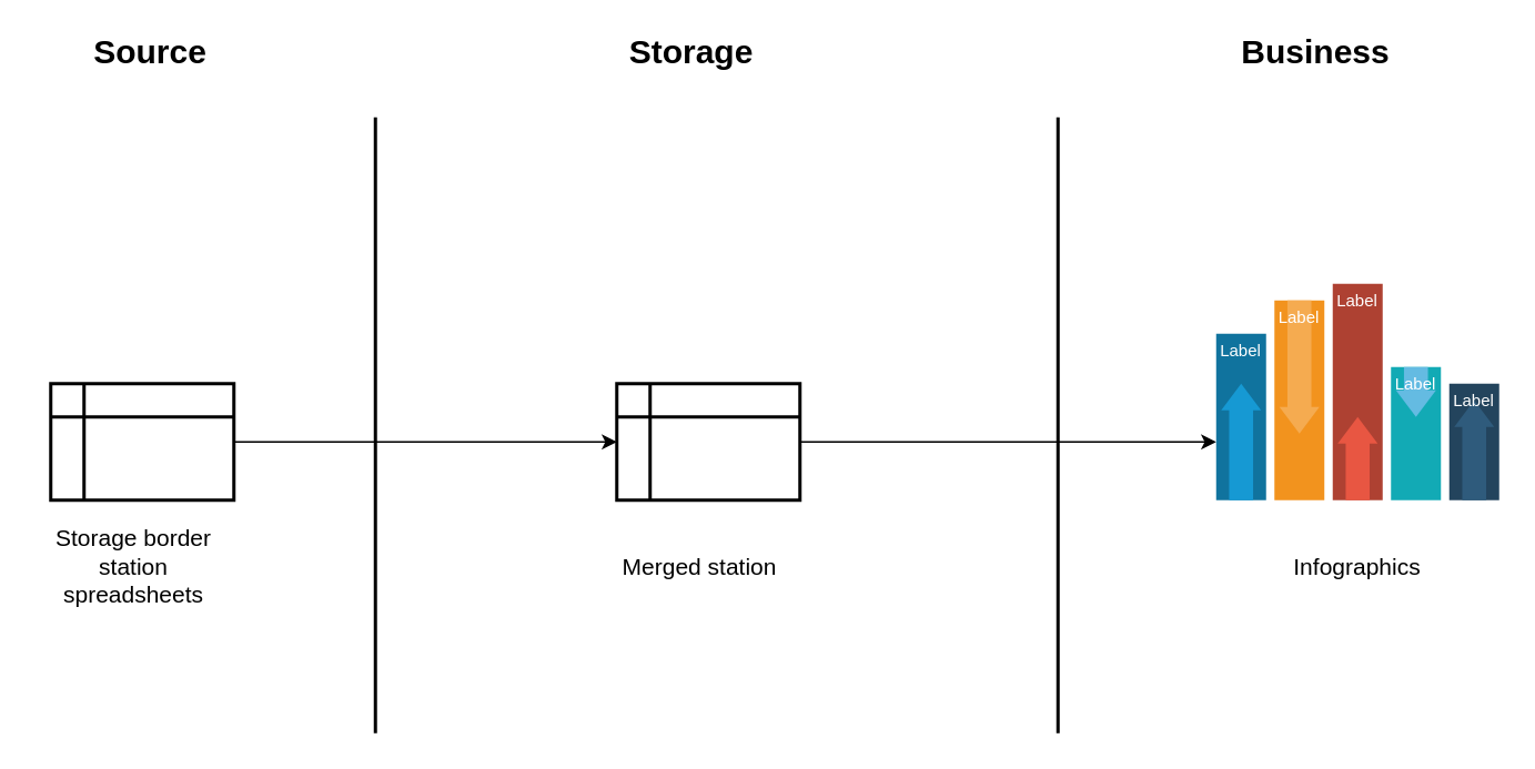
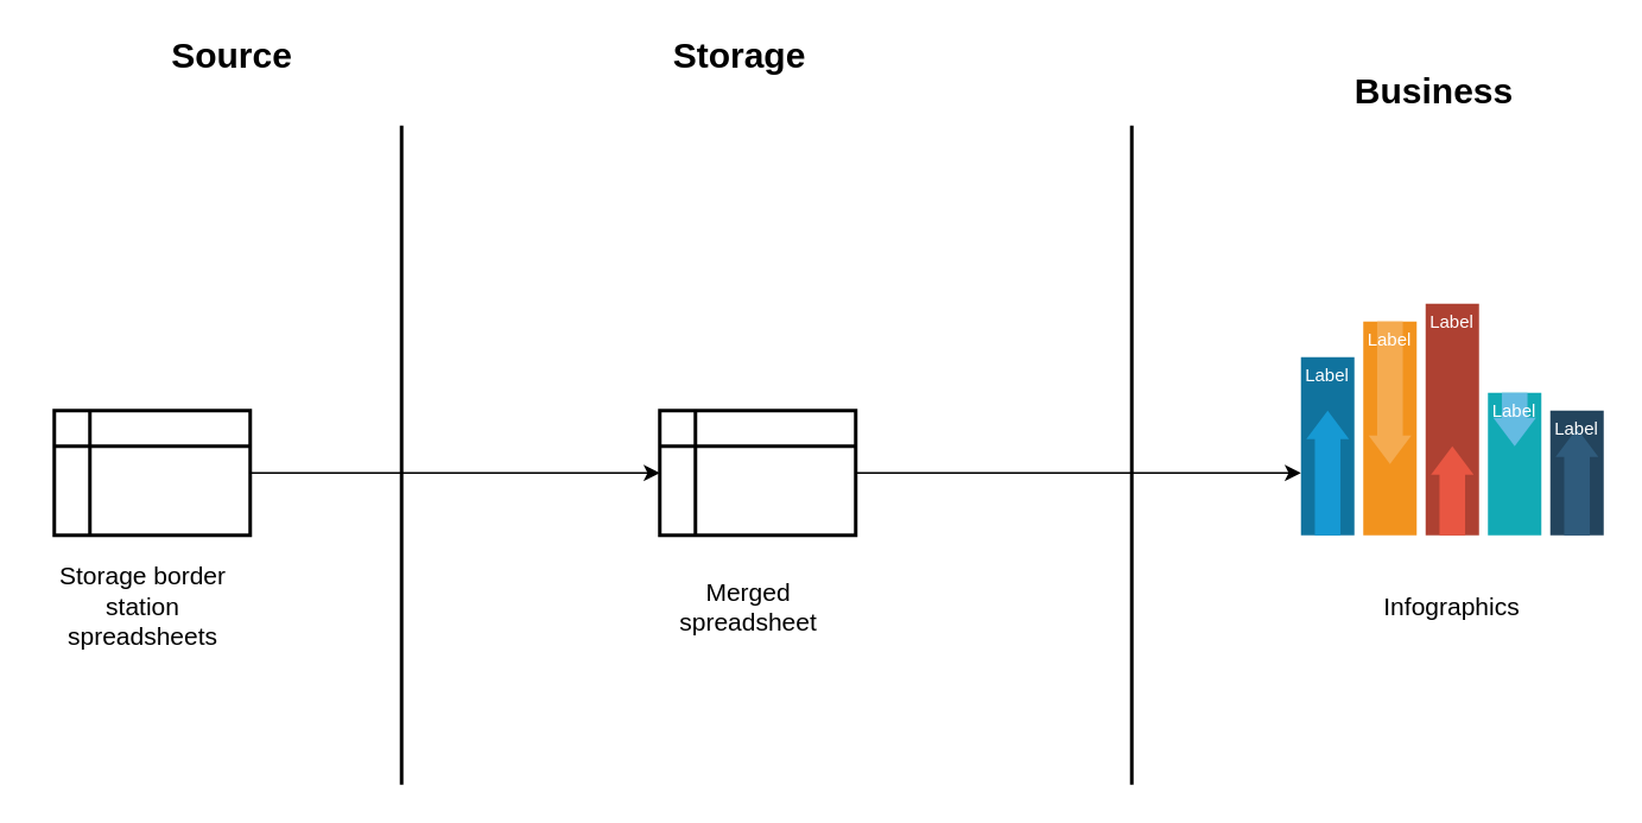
  <mxCell id="0" />
  <mxCell id="1" parent="0" />
  <mxCell id="2" value="" style="line;strokeWidth=2;direction=south;html=1;fontSize=12;" parent="1" vertex="1"><mxGeometry x="220" y="70" width="10" height="370" as="geometry" /></mxCell>
  <mxCell id="3" value="" style="line;strokeWidth=2;direction=south;html=1;fontSize=12;" vertex="1" parent="1"><mxGeometry x="630" y="70" width="10" height="370" as="geometry" /></mxCell>
  <mxCell id="4" style="edgeStyle=orthogonalEdgeStyle;rounded=0;orthogonalLoop=1;jettySize=auto;html=1;entryX=0;entryY=0.5;entryDx=0;entryDy=0;fontSize=14;" edge="1" parent="1" source="5" target="11"><mxGeometry relative="1" as="geometry" /></mxCell>
  <mxCell id="5" value="" style="shape=internalStorage;whiteSpace=wrap;html=1;backgroundOutline=1;strokeWidth=2;" vertex="1" parent="1"><mxGeometry x="30" y="230" width="110" height="70" as="geometry" /></mxCell>
  <mxCell id="6" value="Storage border station spreadsheets" style="text;html=1;strokeColor=none;fillColor=none;align=center;verticalAlign=middle;whiteSpace=wrap;rounded=0;strokeWidth=1;fontStyle=0;fontSize=14;" vertex="1" parent="1"><mxGeometry x="20" y="330" width="120" height="20" as="geometry" /></mxCell>
- <mxCell id="7" value="Source" style="text;html=1;strokeColor=none;fillColor=none;align=center;verticalAlign=middle;whiteSpace=wrap;rounded=0;strokeWidth=1;fontStyle=1;fontSize=20;" vertex="1" parent="1"><mxGeometry x="30" y="20" width="120" height="20" as="geometry" /></mxCell>
+ <mxCell id="7" value="Source" style="text;html=1;strokeColor=none;fillColor=none;align=center;verticalAlign=middle;whiteSpace=wrap;rounded=0;strokeWidth=1;fontStyle=1;fontSize=20;" vertex="1" parent="1"><mxGeometry x="70" y="20" width="120" height="20" as="geometry" /></mxCell>
  <mxCell id="8" value="Storage" style="text;html=1;strokeColor=none;fillColor=none;align=center;verticalAlign=middle;whiteSpace=wrap;rounded=0;strokeWidth=1;fontStyle=1;fontSize=20;" vertex="1" parent="1"><mxGeometry x="355" y="20" width="120" height="20" as="geometry" /></mxCell>
- <mxCell id="9" value="Business" style="text;html=1;strokeColor=none;fillColor=none;align=center;verticalAlign=middle;whiteSpace=wrap;rounded=0;strokeWidth=1;fontStyle=1;fontSize=20;" vertex="1" parent="1"><mxGeometry x="730" y="20" width="120" height="20" as="geometry" /></mxCell>
+ <mxCell id="9" value="Business" style="text;html=1;strokeColor=none;fillColor=none;align=center;verticalAlign=middle;whiteSpace=wrap;rounded=0;strokeWidth=1;fontStyle=1;fontSize=20;" vertex="1" parent="1"><mxGeometry x="745" y="40" width="120" height="20" as="geometry" /></mxCell>
  <mxCell id="10" style="edgeStyle=orthogonalEdgeStyle;rounded=0;orthogonalLoop=1;jettySize=auto;html=1;fontSize=14;" edge="1" parent="1" source="11"><mxGeometry relative="1" as="geometry"><mxPoint x="730" y="265" as="targetPoint" /></mxGeometry></mxCell>
  <mxCell id="11" value="" style="shape=internalStorage;whiteSpace=wrap;html=1;backgroundOutline=1;strokeWidth=2;" vertex="1" parent="1"><mxGeometry x="370" y="230" width="110" height="70" as="geometry" /></mxCell>
- <mxCell id="12" value="Merged station" style="text;html=1;strokeColor=none;fillColor=none;align=center;verticalAlign=middle;whiteSpace=wrap;rounded=0;strokeWidth=1;fontStyle=0;fontSize=14;" vertex="1" parent="1"><mxGeometry x="360" y="330" width="120" height="20" as="geometry" /></mxCell>
+ <mxCell id="12" value="Merged spreadsheet" style="text;html=1;strokeColor=none;fillColor=none;align=center;verticalAlign=middle;whiteSpace=wrap;rounded=0;strokeWidth=1;fontStyle=0;fontSize=14;" vertex="1" parent="1"><mxGeometry x="360" y="330" width="120" height="20" as="geometry" /></mxCell>
  <mxCell id="13" value="" style="fillColor=#10739E;strokeColor=none;fontSize=14;" vertex="1" parent="1"><mxGeometry x="730" y="200" width="30" height="100" as="geometry" /></mxCell>
  <mxCell id="14" value="" style="shape=mxgraph.arrows2.arrow;dy=0.4;dx=16;notch=0;direction=north;fillColor=#1699D3;strokeColor=none;" vertex="1" parent="13"><mxGeometry x="3" y="30" width="24" height="70" as="geometry" /></mxCell>
  <mxCell id="15" value="Label" style="text;html=1;align=center;verticalAlign=middle;whiteSpace=wrap;fontColor=#FFFFFF;fontSize=10;" vertex="1" parent="13"><mxGeometry width="30" height="20" as="geometry" /></mxCell>
  <mxCell id="16" value="" style="fillColor=#F2931E;strokeColor=none;fontSize=14;" vertex="1" parent="1"><mxGeometry x="765" y="180" width="30" height="120" as="geometry" /></mxCell>
  <mxCell id="17" value="" style="shape=mxgraph.arrows2.arrow;dy=0.4;dx=16;notch=0;direction=south;fillColor=#F5AB50;strokeColor=none;" vertex="1" parent="16"><mxGeometry x="3" width="24" height="80" as="geometry" /></mxCell>
  <mxCell id="18" value="Label" style="text;html=1;align=center;verticalAlign=middle;whiteSpace=wrap;fontColor=#FFFFFF;fontSize=10;" vertex="1" parent="16"><mxGeometry width="30" height="20" as="geometry" /></mxCell>
  <mxCell id="19" value="" style="fillColor=#AE4132;strokeColor=none;fontSize=14;" vertex="1" parent="1"><mxGeometry x="800" y="170" width="30" height="130" as="geometry" /></mxCell>
  <mxCell id="20" value="" style="shape=mxgraph.arrows2.arrow;dy=0.4;dx=16;notch=0;direction=north;fillColor=#E85642;strokeColor=none;" vertex="1" parent="19"><mxGeometry x="3" y="80" width="24" height="50" as="geometry" /></mxCell>
  <mxCell id="21" value="Label" style="text;html=1;align=center;verticalAlign=middle;whiteSpace=wrap;fontColor=#FFFFFF;fontSize=10;" vertex="1" parent="19"><mxGeometry width="30" height="20" as="geometry" /></mxCell>
  <mxCell id="22" value="" style="fillColor=#12AAB5;strokeColor=none;fontSize=14;" vertex="1" parent="1"><mxGeometry x="835" y="220" width="30" height="80" as="geometry" /></mxCell>
  <mxCell id="23" value="" style="shape=mxgraph.arrows2.arrow;dy=0.4;dx=16;notch=0;direction=south;fillColor=#64BBE2;strokeColor=none;" vertex="1" parent="22"><mxGeometry x="3" width="24" height="30" as="geometry" /></mxCell>
  <mxCell id="24" value="Label" style="text;html=1;align=center;verticalAlign=middle;whiteSpace=wrap;fontColor=#FFFFFF;fontSize=10;" vertex="1" parent="22"><mxGeometry width="30" height="20" as="geometry" /></mxCell>
  <mxCell id="25" value="" style="fillColor=#23445D;strokeColor=none;fontSize=14;" vertex="1" parent="1"><mxGeometry x="870" y="230" width="30" height="70" as="geometry" /></mxCell>
  <mxCell id="26" value="" style="shape=mxgraph.arrows2.arrow;dy=0.4;dx=16;notch=0;direction=north;fillColor=#2F5B7C;strokeColor=none;" vertex="1" parent="25"><mxGeometry x="3" y="10" width="24" height="60" as="geometry" /></mxCell>
  <mxCell id="27" value="Label" style="text;html=1;align=center;verticalAlign=middle;whiteSpace=wrap;fontColor=#FFFFFF;fontSize=10;" vertex="1" parent="25"><mxGeometry width="30" height="20" as="geometry" /></mxCell>
  <mxCell id="28" value="Infographics" style="text;html=1;strokeColor=none;fillColor=none;align=center;verticalAlign=middle;whiteSpace=wrap;rounded=0;strokeWidth=1;fontStyle=0;fontSize=14;" vertex="1" parent="1"><mxGeometry x="755" y="330" width="120" height="20" as="geometry" /></mxCell>
